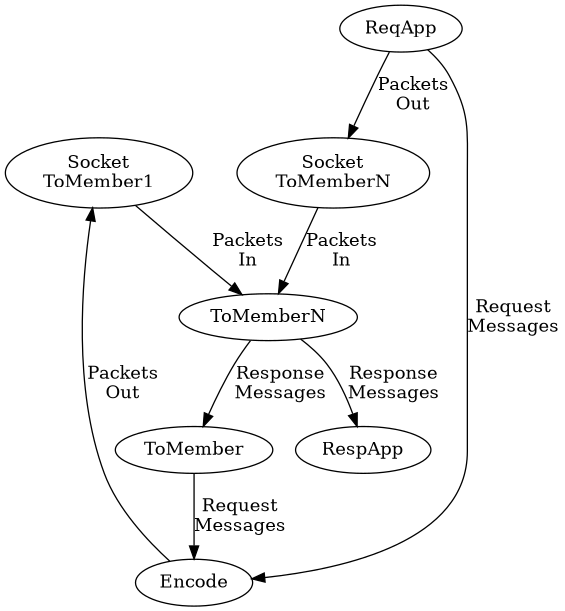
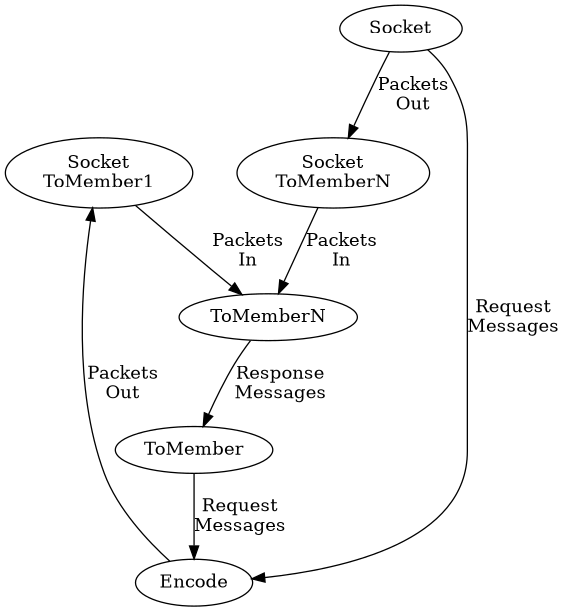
  digraph {
    "Socket\nToMember1"
    "Socket\nToMemberN"
    n3 [label=ToMemberN]
-   ReqApp
+   ReqApp [label=Socket]
    Encode
    n6 [label=ToMember]
-   RespApp
    subgraph sub_1 {
      rank=same
      "Socket\nToMember1"
      "Socket\nToMemberN"
    }
    "Socket\nToMember1" -> n3 [label="Packets\nIn"]
    "Socket\nToMemberN" -> n3 [label="Packets\nIn"]
    n3 -> n6 [label="Response\nMessages"]
-   n3 -> RespApp [label="Response\nMessages"]
    ReqApp -> "Socket\nToMemberN" [label="Packets\nOut"]
    ReqApp -> Encode [label="Request\nMessages"]
    Encode -> "Socket\nToMember1" [label="Packets\nOut"]
    n6 -> Encode [label="Request\nMessages"]
  }
